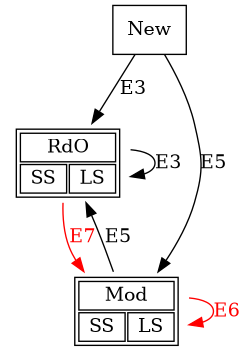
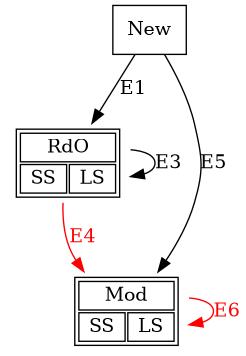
  digraph {
    node [shape=plaintext]
    n1 [label=New shape=rectangle]
    n2 [label=<<TABLE BGCOLOR="white"> <tr>          <td colspan="2">RdO</td>        </tr> <tr>          <td> SS </td>         <td> LS </td>       </tr> </TABLE>>]
    n3 [label=<<TABLE BGCOLOR="white"> <tr>          <td colspan="2">Mod</td>        </tr> <tr>          <td> SS </td>         <td> LS </td>       </tr> </TABLE>>]
-   n1 -> n2 [label=E3]
+   n1 -> n2 [label=E1]
    n1 -> n3 [label=E5]
    n2 -> n2 [label=E3]
-   n2 -> n3 [color=red fontcolor=red label=E7]
-   n3 -> n2 [label=E5]
+   n2 -> n3 [color=red fontcolor=red label=E4]
    n3 -> n3 [color=red fontcolor=red label=E6]
  }
